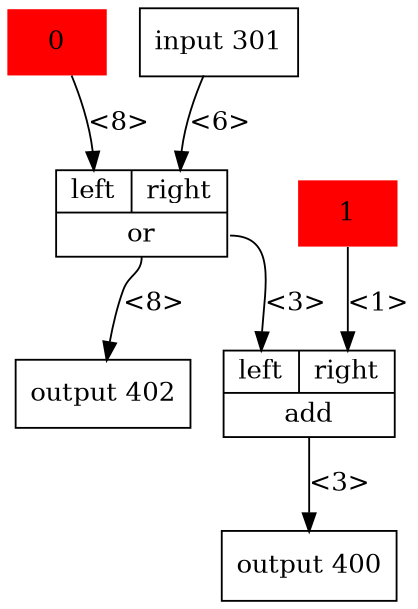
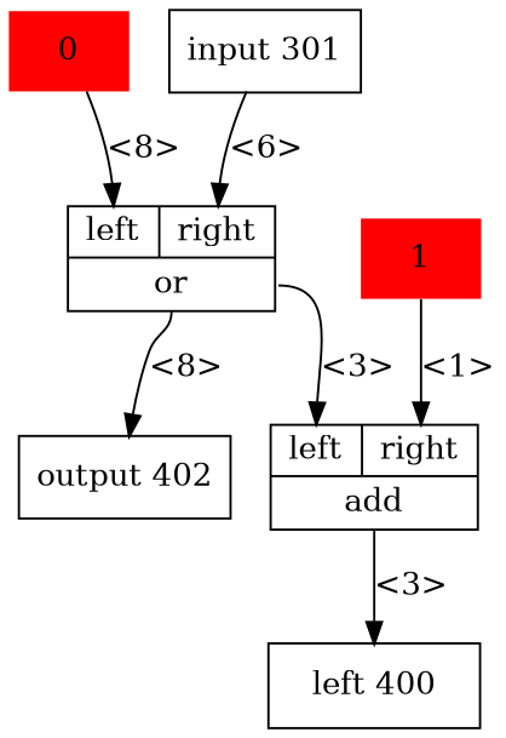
  digraph {
    node [shape=record]
    n1 [label="input 301"]
    n2 [debug="25454 1" label="{{<left> left | <right> right} | <out> or}"]
    n3 [color=red label=0 shape=plaintext style=filled]
    n4 [color=red label=1 shape=plaintext style=filled]
    n5 [debug="25454 1" label="{{<left> left | <right> right} | <out> add}"]
    n6 [label="output 402"]
-   n7 [label="output 400"]
+   n7 [label="left 400"]
    n1 -> n2 [headport=right label="<6>"]
    n2 -> n5 [headport=left label="<3>" tailport=out]
    n2 -> n6 [label="<8>" tailport=out]
    n3 -> n2 [headport=left label="<8>"]
    n4 -> n5 [headport=right label="<1>"]
    n5 -> n7 [label="<3>" tailport=out]
  }
